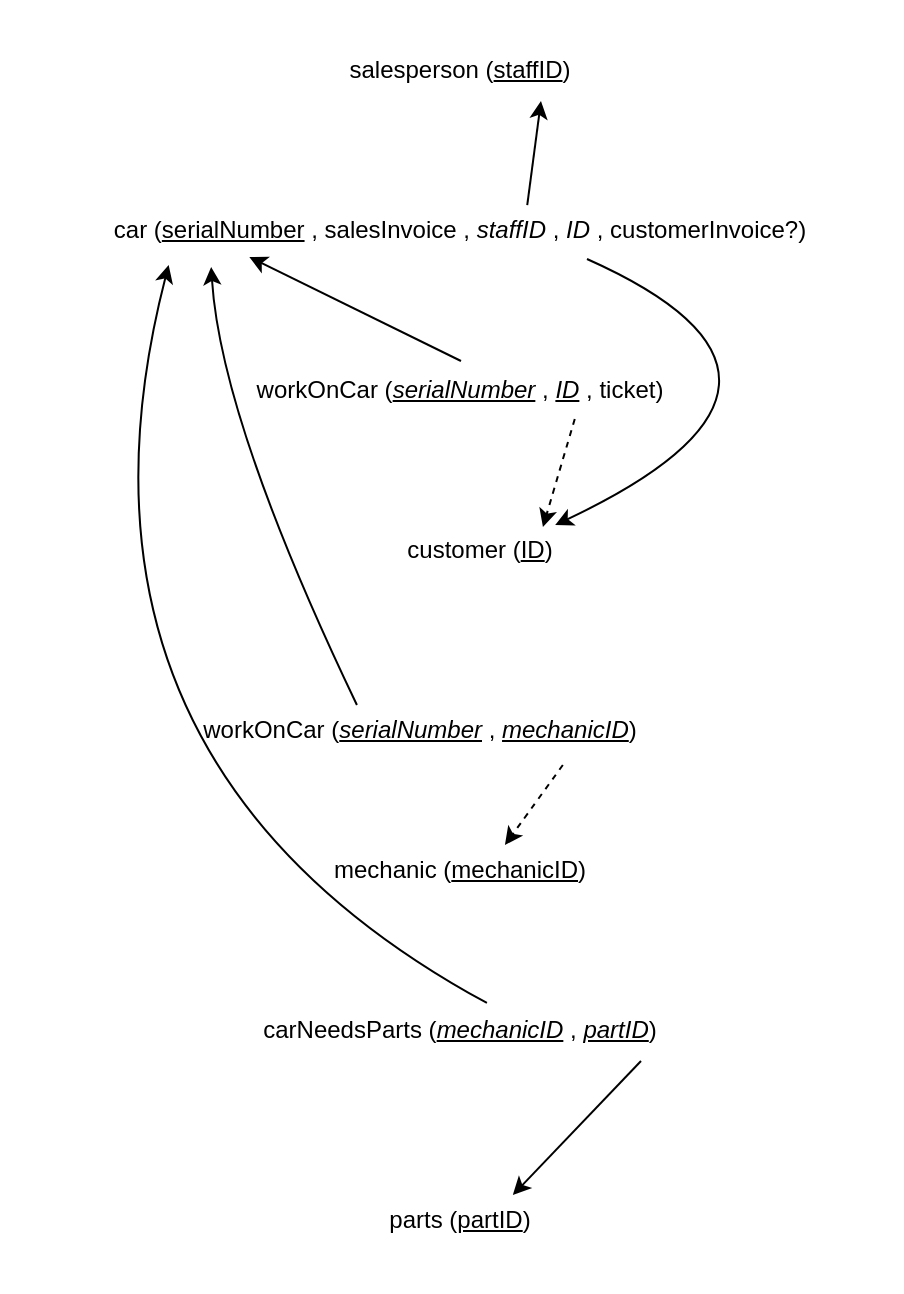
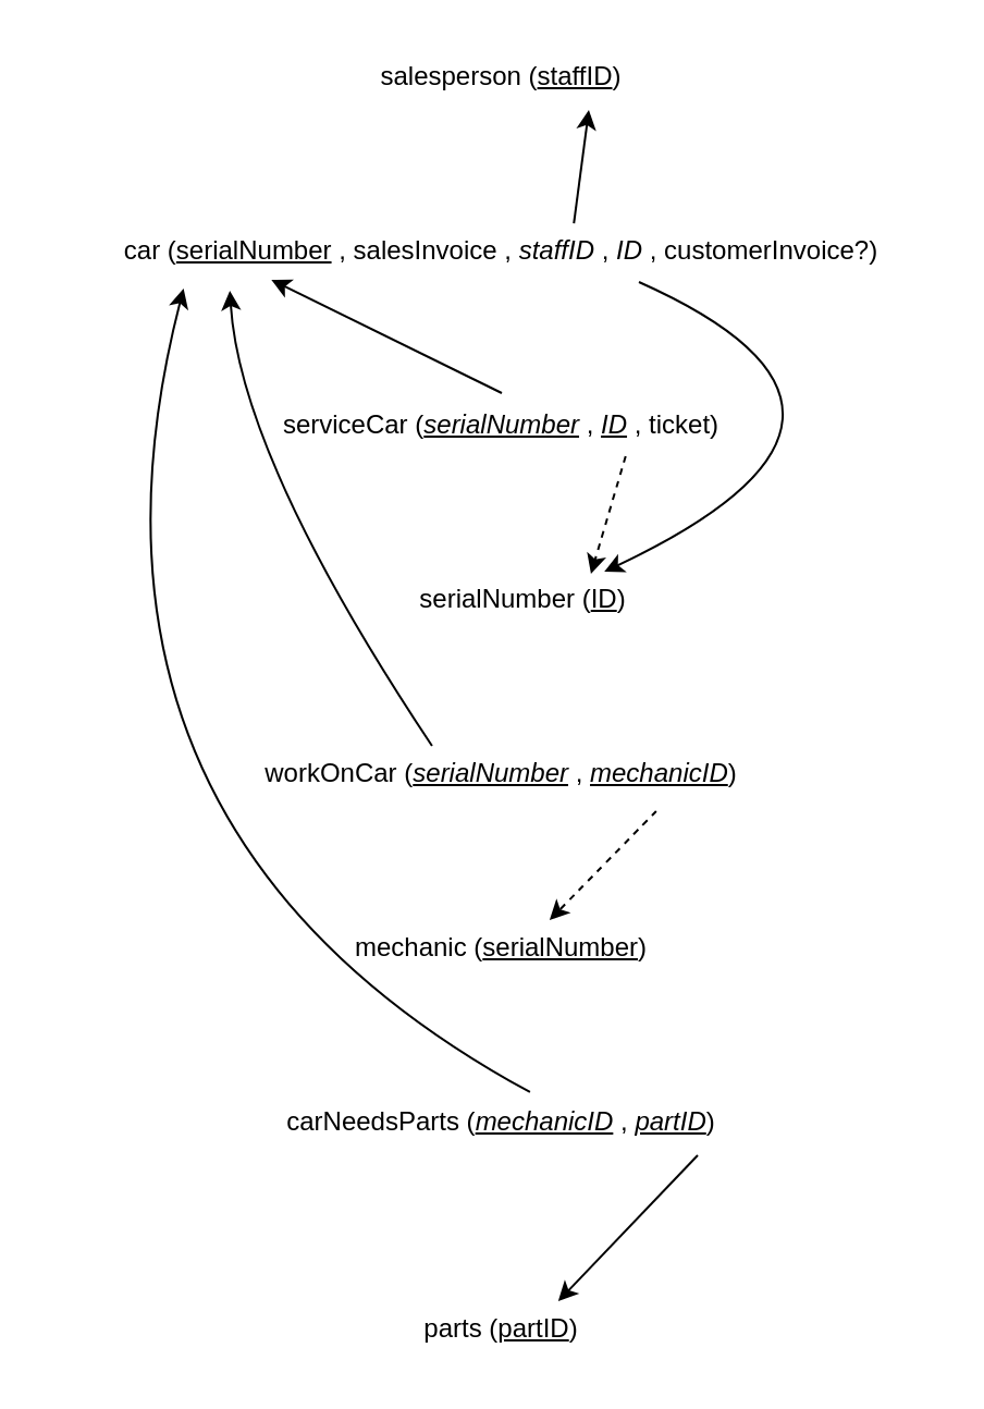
  <mxCell id="0" />
  <mxCell id="1" parent="0" />
  <mxCell id="2" value="salesperson (&lt;u&gt;staffID&lt;/u&gt;)" style="text;html=1;strokeColor=none;fillColor=none;align=center;verticalAlign=middle;whiteSpace=wrap;rounded=0;" vertex="1" parent="1"><mxGeometry x="50" y="20" width="360" height="30" as="geometry" /></mxCell>
  <mxCell id="3" value="car (&lt;u&gt;serialNumber&lt;/u&gt; , salesInvoice , &lt;i&gt;staffID&lt;/i&gt; , &lt;i&gt;ID&lt;/i&gt; , customerInvoice?)" style="text;html=1;strokeColor=none;fillColor=none;align=center;verticalAlign=middle;whiteSpace=wrap;rounded=0;" vertex="1" parent="1"><mxGeometry x="50" y="100" width="360" height="30" as="geometry" /></mxCell>
- <mxCell id="4" value="workOnCar (&lt;u&gt;&lt;i&gt;serialNumber&lt;/i&gt;&lt;/u&gt; , &lt;u&gt;&lt;i&gt;ID&lt;/i&gt;&lt;/u&gt; , ticket)" style="text;html=1;strokeColor=none;fillColor=none;align=center;verticalAlign=middle;whiteSpace=wrap;rounded=0;" vertex="1" parent="1"><mxGeometry x="50" y="180" width="360" height="30" as="geometry" /></mxCell>
- <mxCell id="5" value="workOnCar (&lt;u&gt;&lt;i&gt;serialNumber&lt;/i&gt;&lt;/u&gt; , &lt;u&gt;&lt;i&gt;mechanicID&lt;/i&gt;&lt;/u&gt;)" style="text;html=1;strokeColor=none;fillColor=none;align=center;verticalAlign=middle;whiteSpace=wrap;rounded=0;" vertex="1" parent="1"><mxGeometry x="30" y="350" width="360" height="30" as="geometry" /></mxCell>
- <mxCell id="6" value="mechanic (&lt;u&gt;mechanicID&lt;/u&gt;)" style="text;html=1;strokeColor=none;fillColor=none;align=center;verticalAlign=middle;whiteSpace=wrap;rounded=0;" vertex="1" parent="1"><mxGeometry x="50" y="420" width="360" height="30" as="geometry" /></mxCell>
- <mxCell id="7" value="customer (&lt;u&gt;ID&lt;/u&gt;)" style="text;html=1;strokeColor=none;fillColor=none;align=center;verticalAlign=middle;whiteSpace=wrap;rounded=0;" vertex="1" parent="1"><mxGeometry x="60" y="260" width="360" height="30" as="geometry" /></mxCell>
+ <mxCell id="4" value="serviceCar (&lt;u&gt;&lt;i&gt;serialNumber&lt;/i&gt;&lt;/u&gt; , &lt;u&gt;&lt;i&gt;ID&lt;/i&gt;&lt;/u&gt; , ticket)" style="text;html=1;strokeColor=none;fillColor=none;align=center;verticalAlign=middle;whiteSpace=wrap;rounded=0;" vertex="1" parent="1"><mxGeometry x="50" y="180" width="360" height="30" as="geometry" /></mxCell>
+ <mxCell id="5" value="workOnCar (&lt;u&gt;&lt;i&gt;serialNumber&lt;/i&gt;&lt;/u&gt; , &lt;u&gt;&lt;i&gt;mechanicID&lt;/i&gt;&lt;/u&gt;)" style="text;html=1;strokeColor=none;fillColor=none;align=center;verticalAlign=middle;whiteSpace=wrap;rounded=0;" vertex="1" parent="1"><mxGeometry x="50" y="340" width="360" height="30" as="geometry" /></mxCell>
+ <mxCell id="6" value="mechanic (&lt;u&gt;serialNumber&lt;/u&gt;)" style="text;html=1;strokeColor=none;fillColor=none;align=center;verticalAlign=middle;whiteSpace=wrap;rounded=0;" vertex="1" parent="1"><mxGeometry x="50" y="420" width="360" height="30" as="geometry" /></mxCell>
+ <mxCell id="7" value="serialNumber (&lt;u&gt;ID&lt;/u&gt;)" style="text;html=1;strokeColor=none;fillColor=none;align=center;verticalAlign=middle;whiteSpace=wrap;rounded=0;" vertex="1" parent="1"><mxGeometry x="60" y="260" width="360" height="30" as="geometry" /></mxCell>
  <mxCell id="8" value="carNeedsParts (&lt;u&gt;&lt;i&gt;mechanicID&lt;/i&gt;&lt;/u&gt; , &lt;u&gt;&lt;i&gt;partID&lt;/i&gt;&lt;/u&gt;)" style="text;html=1;strokeColor=none;fillColor=none;align=center;verticalAlign=middle;whiteSpace=wrap;rounded=0;" vertex="1" parent="1"><mxGeometry x="50" y="500" width="360" height="30" as="geometry" /></mxCell>
  <mxCell id="9" value="parts (&lt;u&gt;partID&lt;/u&gt;)" style="text;html=1;strokeColor=none;fillColor=none;align=center;verticalAlign=middle;whiteSpace=wrap;rounded=0;" vertex="1" parent="1"><mxGeometry x="50" y="595" width="360" height="30" as="geometry" /></mxCell>
  <mxCell id="10" value="" style="curved=1;endArrow=classic;html=1;rounded=0;exitX=0.592;exitY=0.067;exitDx=0;exitDy=0;exitPerimeter=0;" edge="1" parent="1" source="3"><mxGeometry width="50" height="50" relative="1" as="geometry"><mxPoint x="230" y="390" as="sourcePoint" /><mxPoint x="270" y="50" as="targetPoint" /><Array as="points" /></mxGeometry></mxCell>
  <mxCell id="11" value="" style="curved=1;endArrow=classic;html=1;rounded=0;exitX=0.675;exitY=0.967;exitDx=0;exitDy=0;exitPerimeter=0;entryX=0.603;entryY=0.067;entryDx=0;entryDy=0;entryPerimeter=0;" edge="1" parent="1" source="3" target="7"><mxGeometry width="50" height="50" relative="1" as="geometry"><mxPoint x="230" y="390" as="sourcePoint" /><mxPoint x="280" y="340" as="targetPoint" /><Array as="points"><mxPoint x="430" y="190" /></Array></mxGeometry></mxCell>
  <mxCell id="12" value="" style="curved=1;endArrow=classic;html=1;rounded=0;exitX=0.5;exitY=0;exitDx=0;exitDy=0;entryX=0.206;entryY=0.933;entryDx=0;entryDy=0;entryPerimeter=0;" edge="1" parent="1" source="4" target="3"><mxGeometry width="50" height="50" relative="1" as="geometry"><mxPoint x="230" y="390" as="sourcePoint" /><mxPoint x="280" y="340" as="targetPoint" /><Array as="points" /></mxGeometry></mxCell>
  <mxCell id="13" value="" style="curved=1;endArrow=classic;html=1;rounded=0;exitX=0.658;exitY=0.967;exitDx=0;exitDy=0;exitPerimeter=0;entryX=0.586;entryY=0.1;entryDx=0;entryDy=0;entryPerimeter=0;dashed=1;" edge="1" parent="1" source="4" target="7"><mxGeometry width="50" height="50" relative="1" as="geometry"><mxPoint x="230" y="390" as="sourcePoint" /><mxPoint x="280" y="340" as="targetPoint" /><Array as="points" /></mxGeometry></mxCell>
  <mxCell id="14" value="" style="curved=1;endArrow=classic;html=1;rounded=0;exitX=0.411;exitY=0.067;exitDx=0;exitDy=0;exitPerimeter=0;entryX=0.153;entryY=1.1;entryDx=0;entryDy=0;entryPerimeter=0;" edge="1" parent="1" source="5" target="3"><mxGeometry width="50" height="50" relative="1" as="geometry"><mxPoint x="230" y="390" as="sourcePoint" /><mxPoint x="280" y="340" as="targetPoint" /><Array as="points"><mxPoint x="110" y="210" /></Array></mxGeometry></mxCell>
  <mxCell id="15" value="" style="curved=1;endArrow=classic;html=1;rounded=0;exitX=0.697;exitY=1.067;exitDx=0;exitDy=0;exitPerimeter=0;entryX=0.561;entryY=0.067;entryDx=0;entryDy=0;entryPerimeter=0;dashed=1;" edge="1" parent="1" source="5" target="6"><mxGeometry width="50" height="50" relative="1" as="geometry"><mxPoint x="230" y="390" as="sourcePoint" /><mxPoint x="280" y="340" as="targetPoint" /><Array as="points" /></mxGeometry></mxCell>
  <mxCell id="16" value="" style="curved=1;endArrow=classic;html=1;rounded=0;exitX=0.536;exitY=0.033;exitDx=0;exitDy=0;exitPerimeter=0;entryX=0.094;entryY=1.067;entryDx=0;entryDy=0;entryPerimeter=0;" edge="1" parent="1" source="8" target="3"><mxGeometry width="50" height="50" relative="1" as="geometry"><mxPoint x="230" y="390" as="sourcePoint" /><mxPoint x="280" y="340" as="targetPoint" /><Array as="points"><mxPoint x="20" y="380" /></Array></mxGeometry></mxCell>
  <mxCell id="17" value="" style="curved=1;endArrow=classic;html=1;rounded=0;exitX=0.75;exitY=1;exitDx=0;exitDy=0;entryX=0.572;entryY=0.067;entryDx=0;entryDy=0;entryPerimeter=0;" edge="1" parent="1" source="8" target="9"><mxGeometry width="50" height="50" relative="1" as="geometry"><mxPoint x="230" y="390" as="sourcePoint" /><mxPoint x="280" y="340" as="targetPoint" /><Array as="points" /></mxGeometry></mxCell>
